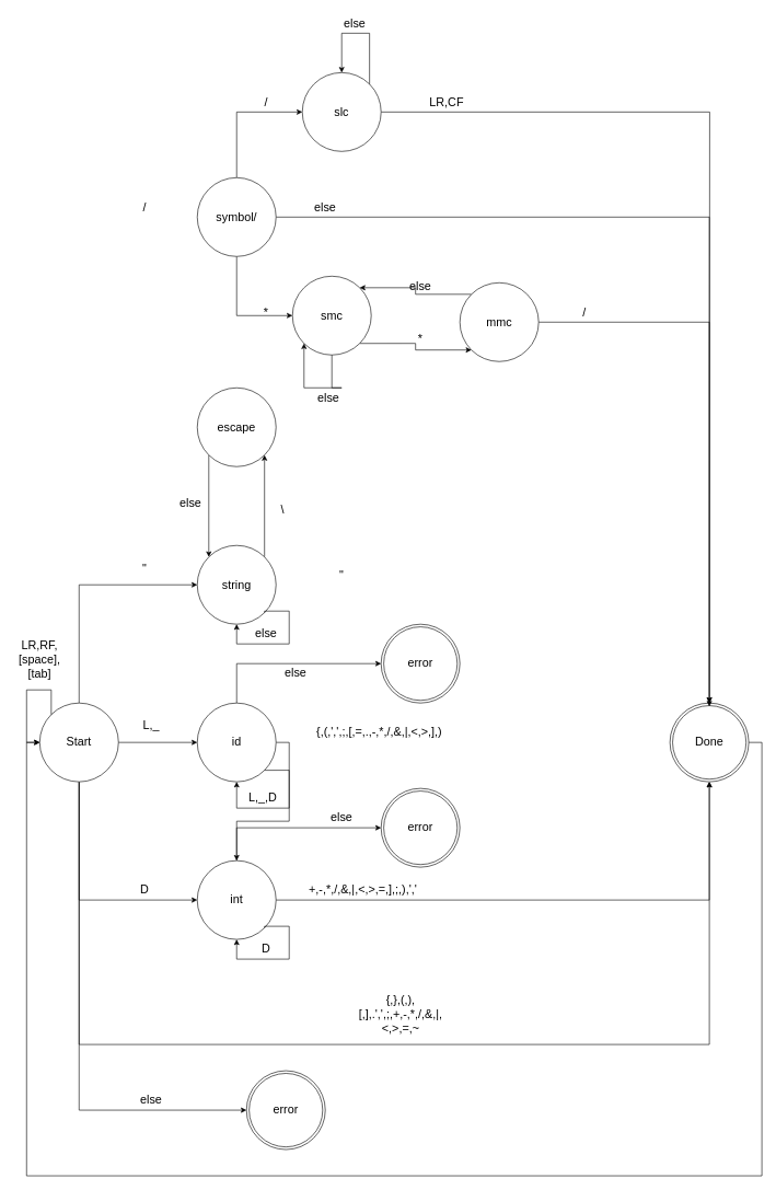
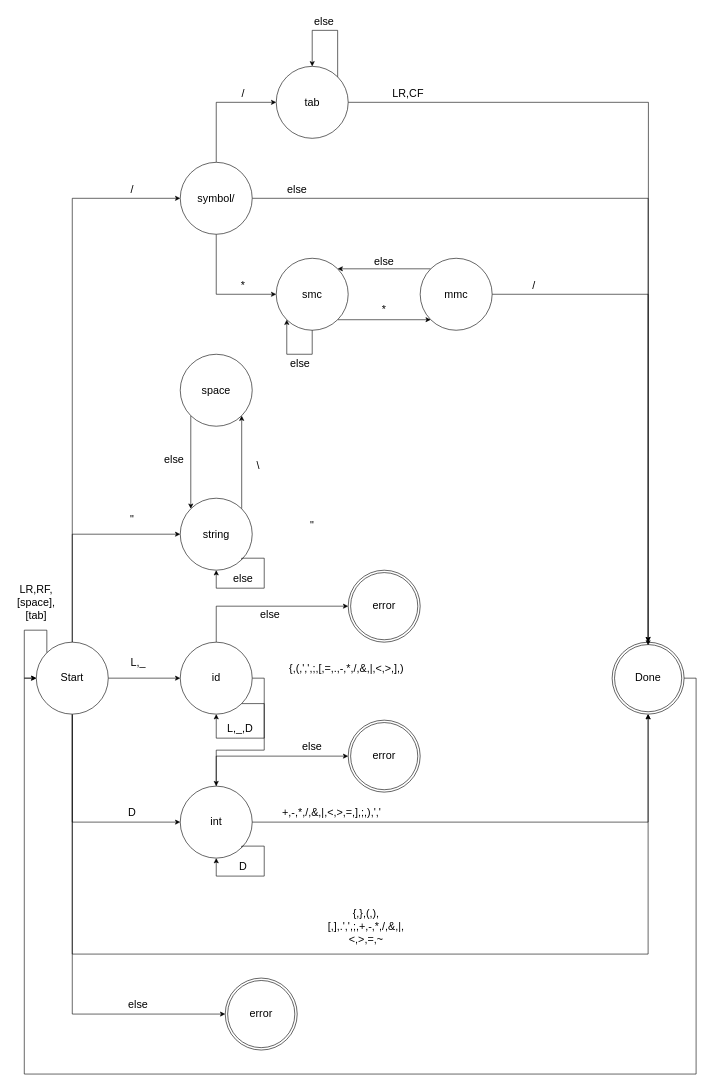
  <mxCell id="0" />
  <mxCell id="1" parent="0" />
  <mxCell id="2" style="edgeStyle=orthogonalEdgeStyle;rounded=0;orthogonalLoop=1;jettySize=auto;html=1;exitX=1;exitY=0.5;exitDx=0;exitDy=0;entryX=0;entryY=0.5;entryDx=0;entryDy=0;" edge="1" parent="1" source="8" target="11"><mxGeometry relative="1" as="geometry" /></mxCell>
  <mxCell id="3" style="edgeStyle=orthogonalEdgeStyle;rounded=0;orthogonalLoop=1;jettySize=auto;html=1;exitX=0.5;exitY=0;exitDx=0;exitDy=0;entryX=0;entryY=0.5;entryDx=0;entryDy=0;" edge="1" parent="1" source="8" target="13"><mxGeometry relative="1" as="geometry" /></mxCell>
+ <mxCell id="4" style="edgeStyle=orthogonalEdgeStyle;rounded=0;orthogonalLoop=1;jettySize=auto;html=1;exitX=0.5;exitY=0;exitDx=0;exitDy=0;entryX=0;entryY=0.5;entryDx=0;entryDy=0;" edge="1" parent="1" source="8" target="17"><mxGeometry relative="1" as="geometry" /></mxCell>
  <mxCell id="5" style="edgeStyle=orthogonalEdgeStyle;rounded=0;orthogonalLoop=1;jettySize=auto;html=1;exitX=0.5;exitY=1;exitDx=0;exitDy=0;entryX=0;entryY=0.5;entryDx=0;entryDy=0;" edge="1" parent="1" source="8" target="20"><mxGeometry relative="1" as="geometry" /></mxCell>
  <mxCell id="6" style="edgeStyle=orthogonalEdgeStyle;rounded=0;orthogonalLoop=1;jettySize=auto;html=1;exitX=0.5;exitY=1;exitDx=0;exitDy=0;entryX=0.5;entryY=1;entryDx=0;entryDy=0;" edge="1" parent="1" source="8" target="22"><mxGeometry relative="1" as="geometry"><Array as="points"><mxPoint x="120" y="1590" /><mxPoint x="1080" y="1590" /></Array></mxGeometry></mxCell>
  <mxCell id="7" style="edgeStyle=orthogonalEdgeStyle;rounded=0;orthogonalLoop=1;jettySize=auto;html=1;exitX=0.5;exitY=1;exitDx=0;exitDy=0;entryX=0;entryY=0.5;entryDx=0;entryDy=0;" edge="1" parent="1" source="8" target="63"><mxGeometry relative="1" as="geometry" /></mxCell>
  <mxCell id="8" value="&lt;font style=&quot;font-size: 18px;&quot;&gt;Start&lt;/font&gt;" style="shape=ellipse;html=1;dashed=0;whiteSpace=wrap;aspect=fixed;perimeter=ellipsePerimeter;" vertex="1" parent="1"><mxGeometry x="60" y="1070" width="120" height="120" as="geometry" /></mxCell>
  <mxCell id="9" style="edgeStyle=orthogonalEdgeStyle;rounded=0;orthogonalLoop=1;jettySize=auto;html=1;exitX=1;exitY=0.5;exitDx=0;exitDy=0;" edge="1" parent="1" source="11" target="20"><mxGeometry relative="1" as="geometry" /></mxCell>
  <mxCell id="10" style="edgeStyle=orthogonalEdgeStyle;rounded=0;orthogonalLoop=1;jettySize=auto;html=1;exitX=0.5;exitY=0;exitDx=0;exitDy=0;entryX=0;entryY=0.5;entryDx=0;entryDy=0;" edge="1" parent="1" source="11" target="61"><mxGeometry relative="1" as="geometry" /></mxCell>
  <mxCell id="11" value="&lt;font style=&quot;font-size: 18px;&quot;&gt;id&lt;/font&gt;" style="shape=ellipse;html=1;dashed=0;whiteSpace=wrap;aspect=fixed;perimeter=ellipsePerimeter;" vertex="1" parent="1"><mxGeometry x="300" y="1070" width="120" height="120" as="geometry" /></mxCell>
  <mxCell id="12" style="edgeStyle=orthogonalEdgeStyle;rounded=0;orthogonalLoop=1;jettySize=auto;html=1;exitX=1;exitY=0;exitDx=0;exitDy=0;entryX=1;entryY=1;entryDx=0;entryDy=0;" edge="1" parent="1" source="13" target="33"><mxGeometry relative="1" as="geometry" /></mxCell>
  <mxCell id="13" value="&lt;font style=&quot;font-size: 18px;&quot;&gt;string&lt;/font&gt;" style="shape=ellipse;html=1;dashed=0;whiteSpace=wrap;aspect=fixed;perimeter=ellipsePerimeter;" vertex="1" parent="1"><mxGeometry x="300" y="830" width="120" height="120" as="geometry" /></mxCell>
  <mxCell id="14" style="edgeStyle=orthogonalEdgeStyle;rounded=0;orthogonalLoop=1;jettySize=auto;html=1;exitX=0.5;exitY=0;exitDx=0;exitDy=0;entryX=0;entryY=0.5;entryDx=0;entryDy=0;" edge="1" parent="1" source="17" target="39"><mxGeometry relative="1" as="geometry" /></mxCell>
  <mxCell id="15" style="edgeStyle=orthogonalEdgeStyle;rounded=0;orthogonalLoop=1;jettySize=auto;html=1;exitX=0.5;exitY=1;exitDx=0;exitDy=0;entryX=0;entryY=0.5;entryDx=0;entryDy=0;" edge="1" parent="1" source="17" target="42"><mxGeometry relative="1" as="geometry" /></mxCell>
  <mxCell id="16" style="edgeStyle=orthogonalEdgeStyle;rounded=0;orthogonalLoop=1;jettySize=auto;html=1;exitX=1;exitY=0.5;exitDx=0;exitDy=0;" edge="1" parent="1" source="17" target="22"><mxGeometry relative="1" as="geometry" /></mxCell>
  <mxCell id="17" value="&lt;font style=&quot;font-size: 18px;&quot;&gt;symbol/&lt;/font&gt;" style="shape=ellipse;html=1;dashed=0;whiteSpace=wrap;aspect=fixed;perimeter=ellipsePerimeter;" vertex="1" parent="1"><mxGeometry x="300" y="270" width="120" height="120" as="geometry" /></mxCell>
  <mxCell id="18" style="edgeStyle=orthogonalEdgeStyle;rounded=0;orthogonalLoop=1;jettySize=auto;html=1;exitX=1;exitY=0.5;exitDx=0;exitDy=0;entryX=0.5;entryY=1;entryDx=0;entryDy=0;" edge="1" parent="1" source="20" target="22"><mxGeometry relative="1" as="geometry" /></mxCell>
  <mxCell id="19" style="edgeStyle=orthogonalEdgeStyle;rounded=0;orthogonalLoop=1;jettySize=auto;html=1;exitX=0.5;exitY=0;exitDx=0;exitDy=0;entryX=0;entryY=0.5;entryDx=0;entryDy=0;" edge="1" parent="1" source="20" target="59"><mxGeometry relative="1" as="geometry" /></mxCell>
  <mxCell id="20" value="&lt;font style=&quot;font-size: 18px;&quot;&gt;int&lt;/font&gt;" style="shape=ellipse;html=1;dashed=0;whiteSpace=wrap;aspect=fixed;perimeter=ellipsePerimeter;" vertex="1" parent="1"><mxGeometry x="300" y="1310" width="120" height="120" as="geometry" /></mxCell>
  <mxCell id="21" style="edgeStyle=orthogonalEdgeStyle;rounded=0;orthogonalLoop=1;jettySize=auto;html=1;exitX=1;exitY=0.5;exitDx=0;exitDy=0;entryX=0;entryY=0.5;entryDx=0;entryDy=0;" edge="1" parent="1" source="22" target="8"><mxGeometry relative="1" as="geometry"><Array as="points"><mxPoint x="1160" y="1130" /><mxPoint x="1160" y="1790" /><mxPoint x="40" y="1790" /><mxPoint x="40" y="1130" /></Array></mxGeometry></mxCell>
  <mxCell id="22" value="&lt;font style=&quot;font-size: 18px;&quot;&gt;Done&lt;/font&gt;" style="ellipse;shape=doubleEllipse;html=1;dashed=0;whiteSpace=wrap;aspect=fixed;" vertex="1" parent="1"><mxGeometry x="1020" y="1070" width="120" height="120" as="geometry" /></mxCell>
  <mxCell id="23" value="&lt;font style=&quot;font-size: 18px;&quot;&gt;L,_&lt;/font&gt;" style="text;html=1;align=center;verticalAlign=middle;whiteSpace=wrap;rounded=0;" vertex="1" parent="1"><mxGeometry x="200" y="1090" width="60" height="30" as="geometry" /></mxCell>
  <mxCell id="24" value="&lt;font style=&quot;font-size: 18px;&quot;&gt;&quot;&lt;/font&gt;" style="text;html=1;align=center;verticalAlign=middle;whiteSpace=wrap;rounded=0;" vertex="1" parent="1"><mxGeometry x="190" y="850" width="60" height="30" as="geometry" /></mxCell>
  <mxCell id="25" value="&lt;font style=&quot;font-size: 18px;&quot;&gt;/&lt;/font&gt;" style="text;html=1;align=center;verticalAlign=middle;whiteSpace=wrap;rounded=0;" vertex="1" parent="1"><mxGeometry x="190" y="300" width="60" height="30" as="geometry" /></mxCell>
  <mxCell id="26" value="&lt;font style=&quot;font-size: 18px;&quot;&gt;D&lt;/font&gt;" style="text;html=1;align=center;verticalAlign=middle;whiteSpace=wrap;rounded=0;" vertex="1" parent="1"><mxGeometry x="190" y="1340" width="60" height="30" as="geometry" /></mxCell>
  <mxCell id="27" value="&lt;font style=&quot;font-size: 18px;&quot;&gt;{,},(,),[,],.',',;,+,-,*,/,&amp;amp;,|,&amp;lt;,&amp;gt;,=,~&lt;/font&gt;" style="text;html=1;align=center;verticalAlign=middle;whiteSpace=wrap;rounded=0;" vertex="1" parent="1"><mxGeometry x="540" y="1510" width="140" height="70" as="geometry" /></mxCell>
  <mxCell id="28" style="edgeStyle=orthogonalEdgeStyle;rounded=0;orthogonalLoop=1;jettySize=auto;html=1;exitX=1;exitY=1;exitDx=0;exitDy=0;entryX=0.5;entryY=1;entryDx=0;entryDy=0;" edge="1" parent="1" source="11" target="11"><mxGeometry relative="1" as="geometry"><Array as="points"><mxPoint x="440" y="1172" /><mxPoint x="440" y="1230" /><mxPoint x="360" y="1230" /></Array></mxGeometry></mxCell>
  <mxCell id="29" value="&lt;font style=&quot;font-size: 18px;&quot;&gt;L,_,D&lt;/font&gt;" style="text;html=1;align=center;verticalAlign=middle;whiteSpace=wrap;rounded=0;" vertex="1" parent="1"><mxGeometry x="370" y="1200" width="60" height="30" as="geometry" /></mxCell>
  <mxCell id="30" style="edgeStyle=orthogonalEdgeStyle;rounded=0;orthogonalLoop=1;jettySize=auto;html=1;exitX=1;exitY=1;exitDx=0;exitDy=0;entryX=0.5;entryY=1;entryDx=0;entryDy=0;" edge="1" parent="1" source="20" target="20"><mxGeometry relative="1" as="geometry"><Array as="points"><mxPoint x="402" y="1410" /><mxPoint x="440" y="1410" /><mxPoint x="440" y="1460" /><mxPoint x="360" y="1460" /></Array></mxGeometry></mxCell>
  <mxCell id="31" value="&lt;font style=&quot;font-size: 18px;&quot;&gt;D&lt;/font&gt;" style="text;html=1;align=center;verticalAlign=middle;whiteSpace=wrap;rounded=0;" vertex="1" parent="1"><mxGeometry x="375" y="1430" width="60" height="30" as="geometry" /></mxCell>
  <mxCell id="32" style="edgeStyle=orthogonalEdgeStyle;rounded=0;orthogonalLoop=1;jettySize=auto;html=1;exitX=0;exitY=1;exitDx=0;exitDy=0;entryX=0;entryY=0;entryDx=0;entryDy=0;" edge="1" parent="1" source="33" target="13"><mxGeometry relative="1" as="geometry" /></mxCell>
- <mxCell id="33" value="&lt;font style=&quot;font-size: 18px;&quot;&gt;escape&lt;/font&gt;" style="shape=ellipse;html=1;dashed=0;whiteSpace=wrap;aspect=fixed;perimeter=ellipsePerimeter;" vertex="1" parent="1"><mxGeometry x="300" y="590" width="120" height="120" as="geometry" /></mxCell>
+ <mxCell id="33" value="&lt;font style=&quot;font-size: 18px;&quot;&gt;space&lt;/font&gt;" style="shape=ellipse;html=1;dashed=0;whiteSpace=wrap;aspect=fixed;perimeter=ellipsePerimeter;" vertex="1" parent="1"><mxGeometry x="300" y="590" width="120" height="120" as="geometry" /></mxCell>
  <mxCell id="34" value="&lt;font style=&quot;font-size: 18px;&quot;&gt;else&lt;/font&gt;" style="text;html=1;align=center;verticalAlign=middle;whiteSpace=wrap;rounded=0;" vertex="1" parent="1"><mxGeometry x="260" y="750" width="60" height="30" as="geometry" /></mxCell>
  <mxCell id="35" value="&lt;font style=&quot;font-size: 18px;&quot;&gt;\&lt;/font&gt;" style="text;html=1;align=center;verticalAlign=middle;whiteSpace=wrap;rounded=0;" vertex="1" parent="1"><mxGeometry x="400" y="760" width="60" height="30" as="geometry" /></mxCell>
  <mxCell id="36" style="edgeStyle=orthogonalEdgeStyle;rounded=0;orthogonalLoop=1;jettySize=auto;html=1;exitX=1;exitY=1;exitDx=0;exitDy=0;entryX=0.5;entryY=1;entryDx=0;entryDy=0;" edge="1" parent="1" source="13" target="13"><mxGeometry relative="1" as="geometry"><Array as="points"><mxPoint x="402" y="930" /><mxPoint x="440" y="930" /><mxPoint x="440" y="980" /><mxPoint x="360" y="980" /></Array></mxGeometry></mxCell>
  <mxCell id="37" value="&lt;font style=&quot;font-size: 18px;&quot;&gt;else&lt;/font&gt;" style="text;html=1;align=center;verticalAlign=middle;whiteSpace=wrap;rounded=0;" vertex="1" parent="1"><mxGeometry x="375" y="950" width="60" height="30" as="geometry" /></mxCell>
  <mxCell id="38" style="edgeStyle=orthogonalEdgeStyle;rounded=0;orthogonalLoop=1;jettySize=auto;html=1;exitX=1;exitY=0.5;exitDx=0;exitDy=0;" edge="1" parent="1" source="39"><mxGeometry relative="1" as="geometry"><mxPoint x="1080" y="1075.333" as="targetPoint" /></mxGeometry></mxCell>
- <mxCell id="39" value="&lt;font style=&quot;font-size: 18px;&quot;&gt;slc&lt;/font&gt;" style="shape=ellipse;html=1;dashed=0;whiteSpace=wrap;aspect=fixed;perimeter=ellipsePerimeter;" vertex="1" parent="1"><mxGeometry x="460" y="110" width="120" height="120" as="geometry" /></mxCell>
+ <mxCell id="39" value="&lt;font style=&quot;font-size: 18px;&quot;&gt;tab&lt;/font&gt;" style="shape=ellipse;html=1;dashed=0;whiteSpace=wrap;aspect=fixed;perimeter=ellipsePerimeter;" vertex="1" parent="1"><mxGeometry x="460" y="110" width="120" height="120" as="geometry" /></mxCell>
  <mxCell id="40" value="&lt;font style=&quot;font-size: 18px;&quot;&gt;/&lt;/font&gt;" style="text;html=1;align=center;verticalAlign=middle;whiteSpace=wrap;rounded=0;" vertex="1" parent="1"><mxGeometry x="375" y="140" width="60" height="30" as="geometry" /></mxCell>
  <mxCell id="41" style="edgeStyle=orthogonalEdgeStyle;rounded=0;orthogonalLoop=1;jettySize=auto;html=1;exitX=1;exitY=1;exitDx=0;exitDy=0;entryX=0;entryY=1;entryDx=0;entryDy=0;" edge="1" parent="1" source="42" target="46"><mxGeometry relative="1" as="geometry" /></mxCell>
- <mxCell id="42" value="&lt;span style=&quot;font-size: 18px;&quot;&gt;smc&lt;/span&gt;" style="shape=ellipse;html=1;dashed=0;whiteSpace=wrap;aspect=fixed;perimeter=ellipsePerimeter;" vertex="1" parent="1"><mxGeometry x="445" y="420" width="120" height="120" as="geometry" /></mxCell>
+ <mxCell id="42" value="&lt;span style=&quot;font-size: 18px;&quot;&gt;smc&lt;/span&gt;" style="shape=ellipse;html=1;dashed=0;whiteSpace=wrap;aspect=fixed;perimeter=ellipsePerimeter;" vertex="1" parent="1"><mxGeometry x="460" y="430" width="120" height="120" as="geometry" /></mxCell>
  <mxCell id="43" value="&lt;font style=&quot;font-size: 18px;&quot;&gt;*&lt;/font&gt;" style="text;html=1;align=center;verticalAlign=middle;whiteSpace=wrap;rounded=0;" vertex="1" parent="1"><mxGeometry x="375" y="460" width="60" height="30" as="geometry" /></mxCell>
  <mxCell id="44" style="edgeStyle=orthogonalEdgeStyle;rounded=0;orthogonalLoop=1;jettySize=auto;html=1;exitX=0;exitY=0;exitDx=0;exitDy=0;entryX=1;entryY=0;entryDx=0;entryDy=0;" edge="1" parent="1" source="46" target="42"><mxGeometry relative="1" as="geometry" /></mxCell>
  <mxCell id="45" style="edgeStyle=orthogonalEdgeStyle;rounded=0;orthogonalLoop=1;jettySize=auto;html=1;exitX=1;exitY=0.5;exitDx=0;exitDy=0;entryX=0.5;entryY=0;entryDx=0;entryDy=0;" edge="1" parent="1" source="46" target="22"><mxGeometry relative="1" as="geometry" /></mxCell>
  <mxCell id="46" value="&lt;font style=&quot;font-size: 18px;&quot;&gt;mmc&lt;/font&gt;" style="shape=ellipse;html=1;dashed=0;whiteSpace=wrap;aspect=fixed;perimeter=ellipsePerimeter;" vertex="1" parent="1"><mxGeometry x="700" y="430" width="120" height="120" as="geometry" /></mxCell>
  <mxCell id="47" value="&lt;font style=&quot;font-size: 18px;&quot;&gt;*&lt;/font&gt;" style="text;html=1;align=center;verticalAlign=middle;whiteSpace=wrap;rounded=0;" vertex="1" parent="1"><mxGeometry x="610" y="500" width="60" height="30" as="geometry" /></mxCell>
  <mxCell id="48" value="&lt;font style=&quot;font-size: 18px;&quot;&gt;else&lt;/font&gt;" style="text;html=1;align=center;verticalAlign=middle;whiteSpace=wrap;rounded=0;" vertex="1" parent="1"><mxGeometry x="610" y="420" width="60" height="30" as="geometry" /></mxCell>
  <mxCell id="49" style="edgeStyle=orthogonalEdgeStyle;rounded=0;orthogonalLoop=1;jettySize=auto;html=1;exitX=0.5;exitY=1;exitDx=0;exitDy=0;entryX=0;entryY=1;entryDx=0;entryDy=0;" edge="1" parent="1" source="42" target="42"><mxGeometry relative="1" as="geometry"><Array as="points"><mxPoint x="520" y="590" /><mxPoint x="478" y="590" /></Array></mxGeometry></mxCell>
  <mxCell id="50" value="&lt;font style=&quot;font-size: 18px;&quot;&gt;else&lt;/font&gt;" style="text;html=1;align=center;verticalAlign=middle;whiteSpace=wrap;rounded=0;" vertex="1" parent="1"><mxGeometry x="470" y="590" width="60" height="30" as="geometry" /></mxCell>
  <mxCell id="51" style="edgeStyle=orthogonalEdgeStyle;rounded=0;orthogonalLoop=1;jettySize=auto;html=1;exitX=1;exitY=0;exitDx=0;exitDy=0;entryX=0.5;entryY=0;entryDx=0;entryDy=0;" edge="1" parent="1" source="39" target="39"><mxGeometry relative="1" as="geometry"><Array as="points"><mxPoint x="562" y="50" /><mxPoint x="520" y="50" /></Array></mxGeometry></mxCell>
  <mxCell id="52" value="&lt;font style=&quot;font-size: 18px;&quot;&gt;else&lt;/font&gt;" style="text;html=1;align=center;verticalAlign=middle;whiteSpace=wrap;rounded=0;" vertex="1" parent="1"><mxGeometry x="510" y="20" width="60" height="30" as="geometry" /></mxCell>
  <mxCell id="53" value="&lt;font style=&quot;font-size: 18px;&quot;&gt;&quot;&lt;/font&gt;" style="text;html=1;align=center;verticalAlign=middle;whiteSpace=wrap;rounded=0;" vertex="1" parent="1"><mxGeometry x="490" y="860" width="60" height="30" as="geometry" /></mxCell>
  <mxCell id="54" value="&lt;font style=&quot;font-size: 18px;&quot;&gt;{,(,',',;,[,=,.,-,*,/,&amp;amp;,|,&amp;lt;,&amp;gt;,],)&lt;/font&gt;" style="text;html=1;align=center;verticalAlign=middle;whiteSpace=wrap;rounded=0;" vertex="1" parent="1"><mxGeometry x="465" y="1100" width="225" height="30" as="geometry" /></mxCell>
  <mxCell id="55" value="&lt;font style=&quot;font-size: 18px;&quot;&gt;+,-,*,/,&amp;amp;,|,&amp;lt;,&amp;gt;,=,],;,),','&lt;/font&gt;" style="text;html=1;align=center;verticalAlign=middle;whiteSpace=wrap;rounded=0;" vertex="1" parent="1"><mxGeometry x="465" y="1340" width="175" height="30" as="geometry" /></mxCell>
  <mxCell id="56" value="&lt;font style=&quot;font-size: 18px;&quot;&gt;/&lt;/font&gt;" style="text;html=1;align=center;verticalAlign=middle;whiteSpace=wrap;rounded=0;" vertex="1" parent="1"><mxGeometry x="860" y="460" width="60" height="30" as="geometry" /></mxCell>
  <mxCell id="57" value="&lt;font style=&quot;font-size: 18px;&quot;&gt;LR,CF&lt;/font&gt;" style="text;html=1;align=center;verticalAlign=middle;whiteSpace=wrap;rounded=0;" vertex="1" parent="1"><mxGeometry x="650" y="140" width="60" height="30" as="geometry" /></mxCell>
  <mxCell id="58" value="&lt;font style=&quot;font-size: 18px;&quot;&gt;else&lt;/font&gt;" style="text;html=1;align=center;verticalAlign=middle;whiteSpace=wrap;rounded=0;" vertex="1" parent="1"><mxGeometry x="465" y="300" width="60" height="30" as="geometry" /></mxCell>
  <mxCell id="59" value="&lt;font style=&quot;font-size: 18px;&quot;&gt;error&lt;/font&gt;" style="ellipse;shape=doubleEllipse;html=1;dashed=0;whiteSpace=wrap;aspect=fixed;" vertex="1" parent="1"><mxGeometry x="580" y="1200" width="120" height="120" as="geometry" /></mxCell>
  <mxCell id="60" value="&lt;font style=&quot;font-size: 18px;&quot;&gt;else&lt;/font&gt;" style="text;html=1;align=center;verticalAlign=middle;whiteSpace=wrap;rounded=0;" vertex="1" parent="1"><mxGeometry x="490" y="1230" width="60" height="30" as="geometry" /></mxCell>
  <mxCell id="61" value="&lt;font style=&quot;font-size: 18px;&quot;&gt;error&lt;/font&gt;" style="ellipse;shape=doubleEllipse;html=1;dashed=0;whiteSpace=wrap;aspect=fixed;" vertex="1" parent="1"><mxGeometry x="580" y="950" width="120" height="120" as="geometry" /></mxCell>
  <mxCell id="62" value="&lt;font style=&quot;font-size: 18px;&quot;&gt;else&lt;/font&gt;" style="text;html=1;align=center;verticalAlign=middle;whiteSpace=wrap;rounded=0;" vertex="1" parent="1"><mxGeometry x="420" y="1010" width="60" height="30" as="geometry" /></mxCell>
  <mxCell id="63" value="&lt;font style=&quot;font-size: 18px;&quot;&gt;error&lt;/font&gt;" style="ellipse;shape=doubleEllipse;html=1;dashed=0;whiteSpace=wrap;aspect=fixed;" vertex="1" parent="1"><mxGeometry x="375" y="1630" width="120" height="120" as="geometry" /></mxCell>
  <mxCell id="64" value="&lt;font style=&quot;font-size: 18px;&quot;&gt;else&lt;/font&gt;" style="text;html=1;align=center;verticalAlign=middle;whiteSpace=wrap;rounded=0;" vertex="1" parent="1"><mxGeometry x="200" y="1660" width="60" height="30" as="geometry" /></mxCell>
  <mxCell id="65" style="edgeStyle=orthogonalEdgeStyle;rounded=0;orthogonalLoop=1;jettySize=auto;html=1;exitX=0;exitY=0;exitDx=0;exitDy=0;entryX=0;entryY=0.5;entryDx=0;entryDy=0;" edge="1" parent="1" source="8" target="8"><mxGeometry relative="1" as="geometry"><Array as="points"><mxPoint x="78" y="1050" /><mxPoint x="40" y="1050" /><mxPoint x="40" y="1130" /></Array></mxGeometry></mxCell>
  <mxCell id="66" value="&lt;font style=&quot;font-size: 18px;&quot;&gt;LR,RF,[space],[tab]&lt;/font&gt;" style="text;html=1;align=center;verticalAlign=middle;whiteSpace=wrap;rounded=0;" vertex="1" parent="1"><mxGeometry x="20" y="970" width="80" height="70" as="geometry" /></mxCell>
